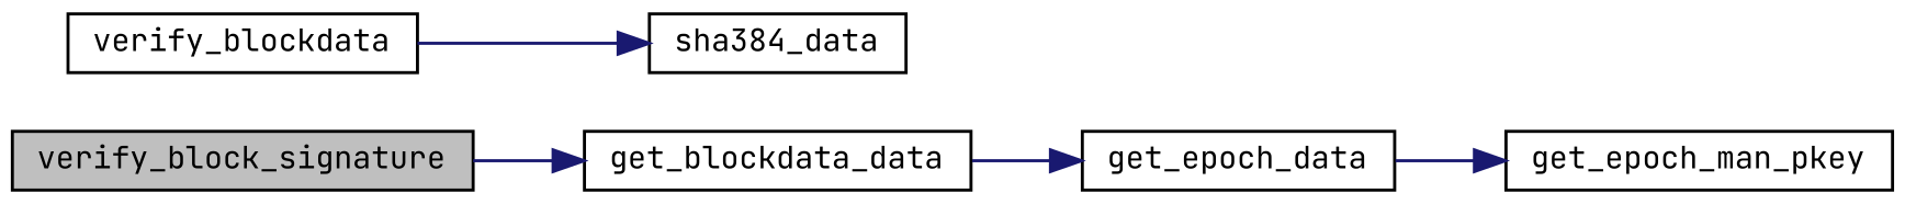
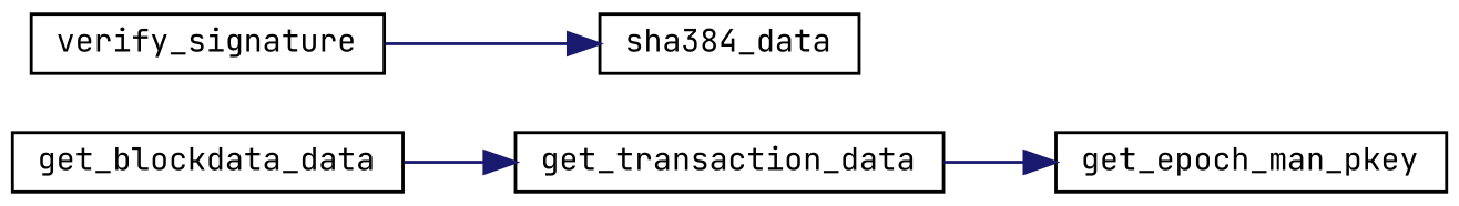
  digraph {
    fontname="JetBrains Mono"
    rankdir=LR
    node [color=black fillcolor=white fontname="JetBrains Mono" fontsize=10 shape=record style=filled]
    edge [color=midnightblue fontname="JetBrains Mono" fontsize=10 labelfontname=Helvetica labelfontsize=10 style=solid]
-   n1 [fillcolor=grey75 fontcolor=black height=0.2 label=verify_block_signature width=0.4]
    n2 [height=0.2 label=get_blockdata_data width=0.4]
-   n3 [height=0.2 label=get_epoch_data width=0.4]
+   n3 [height=0.2 label=get_transaction_data width=0.4]
    n4 [height=0.2 label=get_epoch_man_pkey width=0.4]
-   n5 [height=0.2 label=verify_blockdata width=0.4]
+   n5 [height=0.2 label=verify_signature width=0.4]
    n6 [height=0.2 label=sha384_data width=0.4]
-   n1 -> n2
    n2 -> n3
    n3 -> n4
    n5 -> n6
  }
